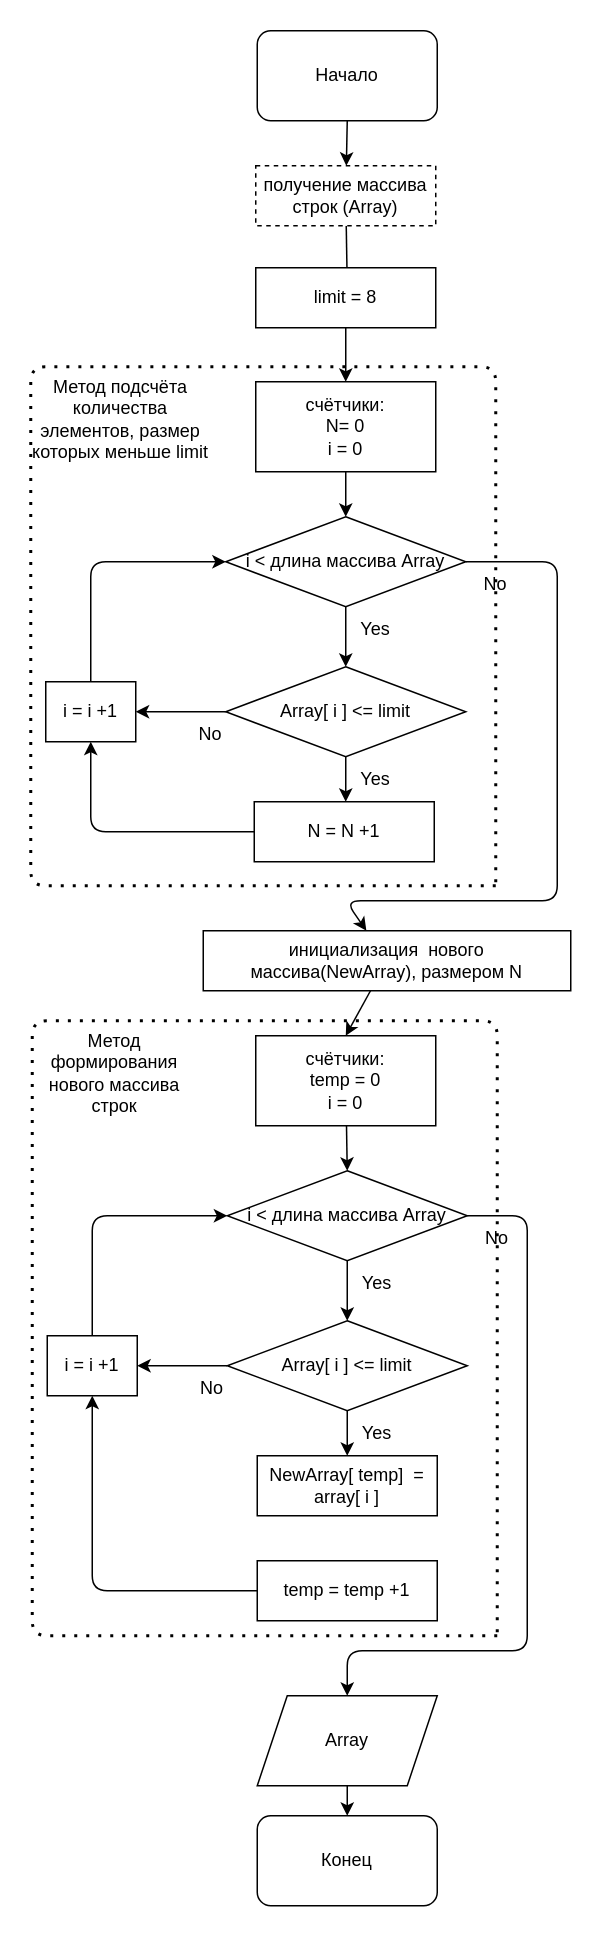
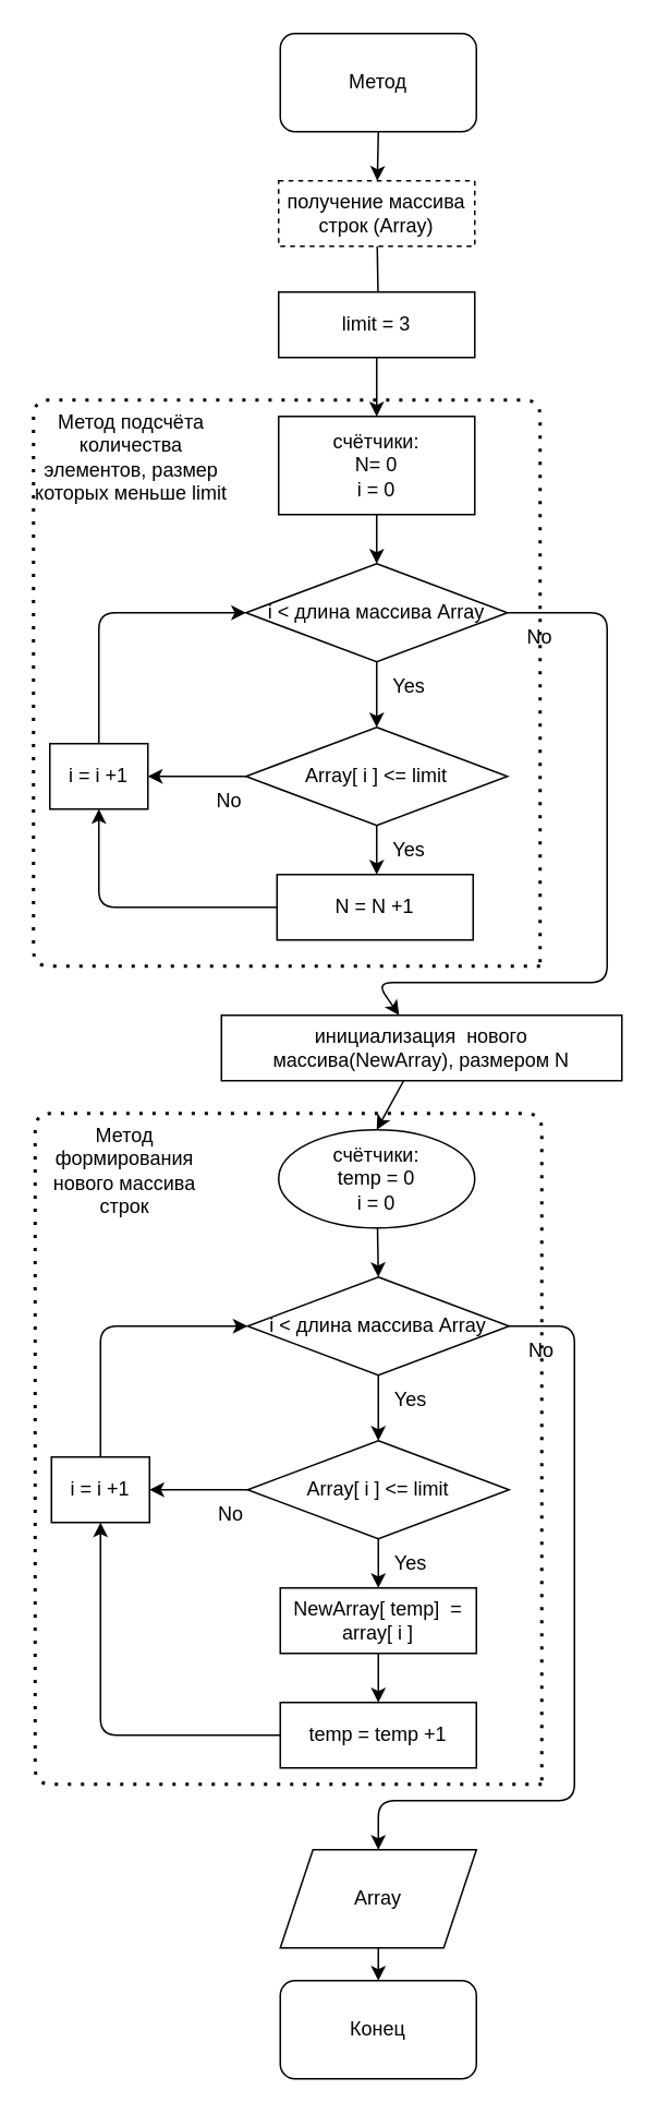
  <mxCell id="0" />
  <mxCell id="1" parent="0" />
  <mxCell id="2" style="edgeStyle=none;html=1;entryX=0.5;entryY=0;entryDx=0;entryDy=0;" edge="1" parent="1" source="3"><mxGeometry relative="1" as="geometry"><mxPoint x="231" y="190" as="targetPoint" /></mxGeometry></mxCell>
  <mxCell id="3" value="получение массива строк (Array)" style="rounded=0;whiteSpace=wrap;html=1;dashed=1;" vertex="1" parent="1"><mxGeometry x="170" y="110" width="120" height="40" as="geometry" /></mxCell>
  <mxCell id="4" style="edgeStyle=none;html=1;entryX=0.5;entryY=0;entryDx=0;entryDy=0;" edge="1" parent="1" source="5" target="7"><mxGeometry relative="1" as="geometry" /></mxCell>
  <mxCell id="5" value="инициализация&amp;nbsp; нового массива(NewArray), размером N" style="rounded=0;whiteSpace=wrap;html=1;" vertex="1" parent="1"><mxGeometry x="135" y="620" width="245" height="40" as="geometry" /></mxCell>
  <mxCell id="6" style="edgeStyle=none;html=1;entryX=0.5;entryY=0;entryDx=0;entryDy=0;" edge="1" parent="1" source="7" target="10"><mxGeometry relative="1" as="geometry" /></mxCell>
- <mxCell id="7" value="счётчики:&lt;br&gt;temp = 0&lt;br&gt;i = 0" style="rounded=0;whiteSpace=wrap;html=1;" vertex="1" parent="1"><mxGeometry x="170" y="690" width="120" height="60" as="geometry" /></mxCell>
+ <mxCell id="7" value="счётчики:&lt;br&gt;temp = 0&lt;br&gt;i = 0" style="ellipse;whiteSpace=wrap;html=1;" vertex="1" parent="1"><mxGeometry x="170" y="690" width="120" height="60" as="geometry" /></mxCell>
  <mxCell id="8" style="edgeStyle=none;html=1;entryX=0.5;entryY=0;entryDx=0;entryDy=0;" edge="1" parent="1" source="10" target="13"><mxGeometry relative="1" as="geometry" /></mxCell>
  <mxCell id="9" style="edgeStyle=none;html=1;entryX=0.5;entryY=0;entryDx=0;entryDy=0;" edge="1" parent="1" source="10"><mxGeometry relative="1" as="geometry"><Array as="points"><mxPoint x="351" y="810" /><mxPoint x="351" y="1100" /><mxPoint x="231" y="1100" /></Array><mxPoint x="231" y="1130" as="targetPoint" /></mxGeometry></mxCell>
  <mxCell id="10" value="i &amp;lt; длина массива Array" style="rhombus;whiteSpace=wrap;html=1;" vertex="1" parent="1"><mxGeometry x="151" y="780" width="160" height="60" as="geometry" /></mxCell>
  <mxCell id="11" style="edgeStyle=none;html=1;entryX=0.5;entryY=0;entryDx=0;entryDy=0;" edge="1" parent="1" source="13" target="15"><mxGeometry relative="1" as="geometry" /></mxCell>
  <mxCell id="12" style="edgeStyle=none;html=1;" edge="1" parent="1" source="13"><mxGeometry relative="1" as="geometry"><mxPoint x="91" y="910" as="targetPoint" /></mxGeometry></mxCell>
  <mxCell id="13" value="Array[ i ] &amp;lt;= limit" style="rhombus;whiteSpace=wrap;html=1;" vertex="1" parent="1"><mxGeometry x="151" y="880" width="160" height="60" as="geometry" /></mxCell>
+ <mxCell id="14" style="edgeStyle=none;html=1;entryX=0.5;entryY=0;entryDx=0;entryDy=0;" edge="1" parent="1" source="15" target="17"><mxGeometry relative="1" as="geometry" /></mxCell>
  <mxCell id="15" value="NewArray[ temp]&amp;nbsp; = array[ i ]" style="rounded=0;whiteSpace=wrap;html=1;" vertex="1" parent="1"><mxGeometry x="171" y="970" width="120" height="40" as="geometry" /></mxCell>
  <mxCell id="16" style="edgeStyle=none;html=1;entryX=0.5;entryY=1;entryDx=0;entryDy=0;" edge="1" parent="1" source="17" target="22"><mxGeometry relative="1" as="geometry"><Array as="points"><mxPoint x="61" y="1060" /></Array></mxGeometry></mxCell>
  <mxCell id="17" value="temp = temp +1" style="rounded=0;whiteSpace=wrap;html=1;" vertex="1" parent="1"><mxGeometry x="171" y="1040" width="120" height="40" as="geometry" /></mxCell>
  <mxCell id="18" value="Yes" style="text;html=1;strokeColor=none;fillColor=none;align=center;verticalAlign=middle;whiteSpace=wrap;rounded=0;" vertex="1" parent="1"><mxGeometry x="241" y="850" width="20" height="10" as="geometry" /></mxCell>
  <mxCell id="19" value="Yes" style="text;html=1;strokeColor=none;fillColor=none;align=center;verticalAlign=middle;whiteSpace=wrap;rounded=0;" vertex="1" parent="1"><mxGeometry x="241" y="950" width="20" height="10" as="geometry" /></mxCell>
  <mxCell id="20" value="No" style="text;html=1;strokeColor=none;fillColor=none;align=center;verticalAlign=middle;whiteSpace=wrap;rounded=0;" vertex="1" parent="1"><mxGeometry x="321" y="820" width="20" height="10" as="geometry" /></mxCell>
  <mxCell id="21" style="edgeStyle=none;html=1;entryX=0;entryY=0.5;entryDx=0;entryDy=0;" edge="1" parent="1" source="22" target="10"><mxGeometry relative="1" as="geometry"><Array as="points"><mxPoint x="61" y="810" /></Array></mxGeometry></mxCell>
  <mxCell id="22" value="i = i +1" style="rounded=0;whiteSpace=wrap;html=1;" vertex="1" parent="1"><mxGeometry x="31" y="890" width="60" height="40" as="geometry" /></mxCell>
  <mxCell id="23" value="No" style="text;html=1;strokeColor=none;fillColor=none;align=center;verticalAlign=middle;whiteSpace=wrap;rounded=0;" vertex="1" parent="1"><mxGeometry x="131" y="920" width="20" height="10" as="geometry" /></mxCell>
  <mxCell id="24" value="" style="endArrow=none;dashed=1;html=1;dashPattern=1 3;strokeWidth=2;" edge="1" parent="1"><mxGeometry width="50" height="50" relative="1" as="geometry"><mxPoint x="331" y="1090" as="sourcePoint" /><mxPoint x="331" y="1090" as="targetPoint" /><Array as="points"><mxPoint x="21" y="1090" /><mxPoint x="21" y="680" /><mxPoint x="331" y="680" /></Array></mxGeometry></mxCell>
  <mxCell id="25" value="Метод формирования нового массива строк" style="text;html=1;strokeColor=none;fillColor=none;align=center;verticalAlign=middle;whiteSpace=wrap;rounded=0;" vertex="1" parent="1"><mxGeometry x="21" y="680" width="110" height="70" as="geometry" /></mxCell>
  <mxCell id="26" style="edgeStyle=none;html=1;entryX=0.5;entryY=0;entryDx=0;entryDy=0;" edge="1" parent="1" source="27" target="30"><mxGeometry relative="1" as="geometry" /></mxCell>
  <mxCell id="27" value="счётчики:&lt;br&gt;N= 0&lt;br&gt;i = 0" style="rounded=0;whiteSpace=wrap;html=1;" vertex="1" parent="1"><mxGeometry x="170" y="254" width="120" height="60" as="geometry" /></mxCell>
  <mxCell id="28" style="edgeStyle=none;html=1;entryX=0.5;entryY=0;entryDx=0;entryDy=0;" edge="1" parent="1" source="30" target="33"><mxGeometry relative="1" as="geometry" /></mxCell>
  <mxCell id="29" style="edgeStyle=none;html=1;" edge="1" parent="1" source="30" target="5"><mxGeometry relative="1" as="geometry"><Array as="points"><mxPoint x="371" y="374" /><mxPoint x="371" y="600" /><mxPoint x="230" y="600" /></Array></mxGeometry></mxCell>
  <mxCell id="30" value="i &amp;lt; длина массива Array" style="rhombus;whiteSpace=wrap;html=1;" vertex="1" parent="1"><mxGeometry x="150" y="344" width="160" height="60" as="geometry" /></mxCell>
  <mxCell id="31" style="edgeStyle=none;html=1;entryX=0.5;entryY=0;entryDx=0;entryDy=0;" edge="1" parent="1" source="33"><mxGeometry relative="1" as="geometry"><mxPoint x="230" y="534" as="targetPoint" /></mxGeometry></mxCell>
  <mxCell id="32" style="edgeStyle=none;html=1;" edge="1" parent="1" source="33"><mxGeometry relative="1" as="geometry"><mxPoint x="90" y="474" as="targetPoint" /></mxGeometry></mxCell>
  <mxCell id="33" value="Array[ i ] &amp;lt;= limit" style="rhombus;whiteSpace=wrap;html=1;" vertex="1" parent="1"><mxGeometry x="150" y="444" width="160" height="60" as="geometry" /></mxCell>
  <mxCell id="34" style="edgeStyle=none;html=1;entryX=0.5;entryY=1;entryDx=0;entryDy=0;" edge="1" parent="1" source="35" target="40"><mxGeometry relative="1" as="geometry"><Array as="points"><mxPoint x="60" y="554" /></Array></mxGeometry></mxCell>
  <mxCell id="35" value="N = N +1" style="rounded=0;whiteSpace=wrap;html=1;" vertex="1" parent="1"><mxGeometry x="169" y="534" width="120" height="40" as="geometry" /></mxCell>
  <mxCell id="36" value="Yes" style="text;html=1;strokeColor=none;fillColor=none;align=center;verticalAlign=middle;whiteSpace=wrap;rounded=0;" vertex="1" parent="1"><mxGeometry x="240" y="414" width="20" height="10" as="geometry" /></mxCell>
  <mxCell id="37" value="Yes" style="text;html=1;strokeColor=none;fillColor=none;align=center;verticalAlign=middle;whiteSpace=wrap;rounded=0;" vertex="1" parent="1"><mxGeometry x="240" y="514" width="20" height="10" as="geometry" /></mxCell>
  <mxCell id="38" value="No" style="text;html=1;strokeColor=none;fillColor=none;align=center;verticalAlign=middle;whiteSpace=wrap;rounded=0;" vertex="1" parent="1"><mxGeometry x="320" y="384" width="20" height="10" as="geometry" /></mxCell>
  <mxCell id="39" style="edgeStyle=none;html=1;entryX=0;entryY=0.5;entryDx=0;entryDy=0;" edge="1" parent="1" source="40" target="30"><mxGeometry relative="1" as="geometry"><Array as="points"><mxPoint x="60" y="374" /></Array></mxGeometry></mxCell>
  <mxCell id="40" value="i = i +1" style="rounded=0;whiteSpace=wrap;html=1;" vertex="1" parent="1"><mxGeometry x="30" y="454" width="60" height="40" as="geometry" /></mxCell>
  <mxCell id="41" value="No" style="text;html=1;strokeColor=none;fillColor=none;align=center;verticalAlign=middle;whiteSpace=wrap;rounded=0;" vertex="1" parent="1"><mxGeometry x="130" y="484" width="20" height="10" as="geometry" /></mxCell>
  <mxCell id="42" value="" style="endArrow=none;dashed=1;html=1;dashPattern=1 3;strokeWidth=2;" edge="1" parent="1"><mxGeometry width="50" height="50" relative="1" as="geometry"><mxPoint x="330" y="590" as="sourcePoint" /><mxPoint x="330" y="590" as="targetPoint" /><Array as="points"><mxPoint x="20" y="590" /><mxPoint x="20" y="244" /><mxPoint x="330" y="244" /></Array></mxGeometry></mxCell>
  <mxCell id="43" value="Метод подсчёта количества элементов, размер которых меньше limit" style="text;html=1;strokeColor=none;fillColor=none;align=center;verticalAlign=middle;whiteSpace=wrap;rounded=0;" vertex="1" parent="1"><mxGeometry x="20" y="244" width="120" height="70" as="geometry" /></mxCell>
  <mxCell id="44" style="edgeStyle=none;html=1;entryX=0.5;entryY=0;entryDx=0;entryDy=0;" edge="1" parent="1" source="45" target="27"><mxGeometry relative="1" as="geometry" /></mxCell>
- <mxCell id="45" value="limit = 8" style="rounded=0;whiteSpace=wrap;html=1;" vertex="1" parent="1"><mxGeometry x="170" y="178" width="120" height="40" as="geometry" /></mxCell>
+ <mxCell id="45" value="limit = 3" style="rounded=0;whiteSpace=wrap;html=1;" vertex="1" parent="1"><mxGeometry x="170" y="178" width="120" height="40" as="geometry" /></mxCell>
  <mxCell id="46" style="edgeStyle=none;html=1;exitX=0.5;exitY=1;exitDx=0;exitDy=0;" edge="1" parent="1" source="47" target="3"><mxGeometry relative="1" as="geometry" /></mxCell>
- <mxCell id="47" value="Начало" style="rounded=1;whiteSpace=wrap;html=1;" vertex="1" parent="1"><mxGeometry x="171" y="20" width="120" height="60" as="geometry" /></mxCell>
+ <mxCell id="47" value="Метод" style="rounded=1;whiteSpace=wrap;html=1;" vertex="1" parent="1"><mxGeometry x="171" y="20" width="120" height="60" as="geometry" /></mxCell>
  <mxCell id="48" value="Конец" style="rounded=1;whiteSpace=wrap;html=1;" vertex="1" parent="1"><mxGeometry x="171" y="1210" width="120" height="60" as="geometry" /></mxCell>
  <mxCell id="49" style="edgeStyle=none;html=1;exitX=0.5;exitY=1;exitDx=0;exitDy=0;entryX=0.5;entryY=0;entryDx=0;entryDy=0;" edge="1" parent="1" source="50" target="48"><mxGeometry relative="1" as="geometry" /></mxCell>
  <mxCell id="50" value="Array" style="shape=parallelogram;perimeter=parallelogramPerimeter;whiteSpace=wrap;html=1;fixedSize=1;" vertex="1" parent="1"><mxGeometry x="171" y="1130" width="120" height="60" as="geometry" /></mxCell>
